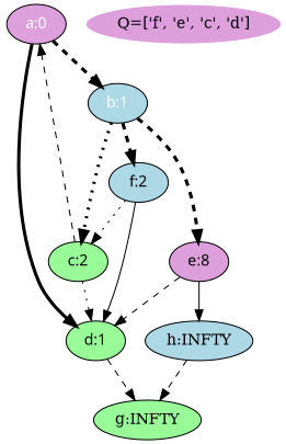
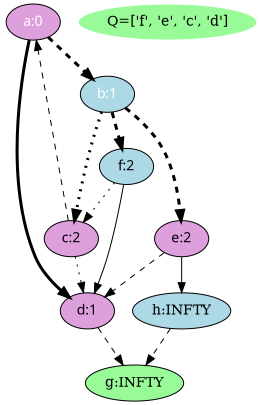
  digraph {
    node [fillcolor=plum fontname="time-bold" style=filled]
    edge [penwidth=1 style=dashed]
    n1 [fontcolor=white label="a:0"]
    n2 [fillcolor=lightblue fontcolor=white label="b:1"]
-   n3 [fillcolor=palegreen label="d:1"]
-   n4 [fillcolor=palegreen label="c:2"]
-   n5 [label="e:8"]
+   n3 [label="d:1"]
+   n4 [label="c:2"]
+   n5 [label="e:2"]
    n6 [fillcolor=lightblue label="f:2"]
    n7 [fillcolor=palegreen label="g:INFTY" fontname=""]
    n8 [fillcolor=lightblue label="h:INFTY" fontname=""]
-   n9 [color=white label="Q=['f', 'e', 'c', 'd']" fontname=""]
+   n9 [color=white fillcolor=palegreen label="Q=['f', 'e', 'c', 'd']" fontname=""]
    n1 -> n2 [penwidth=3]
    n1 -> n3 [penwidth=3 style=bold]
    n2 -> n4 [penwidth=3 style=dotted]
    n2 -> n5 [penwidth=3]
    n2 -> n6 [penwidth=3]
    n3 -> n7
    n4 -> n1
    n4 -> n3 [style=dotted]
    n5 -> n3
    n5 -> n8 [style=bold]
    n6 -> n3 [style=bold]
    n6 -> n4 [style=dotted]
    n8 -> n7
  }
